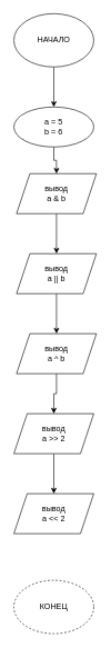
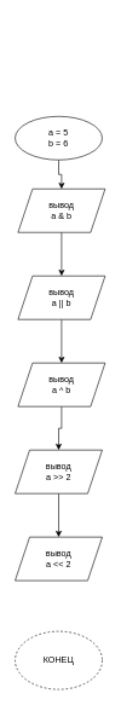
  <mxCell id="0" />
  <mxCell id="1" parent="0" />
- <mxCell id="2" style="edgeStyle=orthogonalEdgeStyle;rounded=0;orthogonalLoop=1;jettySize=auto;html=1;exitX=0.5;exitY=1;exitDx=0;exitDy=0;entryX=0.5;entryY=0;entryDx=0;entryDy=0;" edge="1" parent="1" source="3" target="5"><mxGeometry relative="1" as="geometry" /></mxCell>
- <mxCell id="3" value="НАЧАЛО" style="ellipse;whiteSpace=wrap;html=1;" vertex="1" parent="1"><mxGeometry x="20" y="20" width="120" height="80" as="geometry" /></mxCell>
  <mxCell id="4" style="edgeStyle=orthogonalEdgeStyle;rounded=0;orthogonalLoop=1;jettySize=auto;html=1;exitX=0.5;exitY=1;exitDx=0;exitDy=0;entryX=0.5;entryY=0;entryDx=0;entryDy=0;" edge="1" parent="1" source="5" target="7"><mxGeometry relative="1" as="geometry" /></mxCell>
  <mxCell id="5" value="a = 5&lt;br&gt;b = 6" style="ellipse;whiteSpace=wrap;html=1;" vertex="1" parent="1"><mxGeometry x="20" y="160" width="120" height="60" as="geometry" /></mxCell>
  <mxCell id="6" style="edgeStyle=orthogonalEdgeStyle;rounded=0;orthogonalLoop=1;jettySize=auto;html=1;exitX=0.5;exitY=1;exitDx=0;exitDy=0;entryX=0.5;entryY=0;entryDx=0;entryDy=0;" edge="1" parent="1" source="7" target="9"><mxGeometry relative="1" as="geometry" /></mxCell>
  <mxCell id="7" value="вывод&lt;br&gt;a &amp;amp; b" style="shape=parallelogram;perimeter=parallelogramPerimeter;whiteSpace=wrap;html=1;fixedSize=1;" vertex="1" parent="1"><mxGeometry x="24" y="260" width="120" height="60" as="geometry" /></mxCell>
  <mxCell id="8" style="edgeStyle=orthogonalEdgeStyle;rounded=0;orthogonalLoop=1;jettySize=auto;html=1;exitX=0.5;exitY=1;exitDx=0;exitDy=0;entryX=0.5;entryY=0;entryDx=0;entryDy=0;" edge="1" parent="1" source="9" target="11"><mxGeometry relative="1" as="geometry" /></mxCell>
  <mxCell id="9" value="вывод&lt;br&gt;a || b" style="shape=parallelogram;perimeter=parallelogramPerimeter;whiteSpace=wrap;html=1;fixedSize=1;" vertex="1" parent="1"><mxGeometry x="24" y="380" width="120" height="60" as="geometry" /></mxCell>
  <mxCell id="10" style="edgeStyle=orthogonalEdgeStyle;rounded=0;orthogonalLoop=1;jettySize=auto;html=1;exitX=0.5;exitY=1;exitDx=0;exitDy=0;entryX=0.5;entryY=0;entryDx=0;entryDy=0;" edge="1" parent="1" source="11" target="13"><mxGeometry relative="1" as="geometry" /></mxCell>
  <mxCell id="11" value="вывод&lt;br&gt;a ^ b" style="shape=parallelogram;perimeter=parallelogramPerimeter;whiteSpace=wrap;html=1;fixedSize=1;" vertex="1" parent="1"><mxGeometry x="24" y="500" width="120" height="60" as="geometry" /></mxCell>
  <mxCell id="12" style="edgeStyle=orthogonalEdgeStyle;rounded=0;orthogonalLoop=1;jettySize=auto;html=1;exitX=0.5;exitY=1;exitDx=0;exitDy=0;" edge="1" parent="1" source="13" target="14"><mxGeometry relative="1" as="geometry" /></mxCell>
  <mxCell id="13" value="вывод&lt;br&gt;a &amp;gt;&amp;gt; 2" style="shape=parallelogram;perimeter=parallelogramPerimeter;whiteSpace=wrap;html=1;fixedSize=1;" vertex="1" parent="1"><mxGeometry x="20" y="620" width="120" height="60" as="geometry" /></mxCell>
  <mxCell id="14" value="вывод&lt;br&gt;a &amp;lt;&amp;lt;&amp;nbsp;2" style="shape=parallelogram;perimeter=parallelogramPerimeter;whiteSpace=wrap;html=1;fixedSize=1;" vertex="1" parent="1"><mxGeometry x="20" y="740" width="120" height="60" as="geometry" /></mxCell>
  <mxCell id="15" value="КОНЕЦ" style="ellipse;whiteSpace=wrap;html=1;dashed=1;" vertex="1" parent="1"><mxGeometry x="20" y="870" width="120" height="80" as="geometry" /></mxCell>
